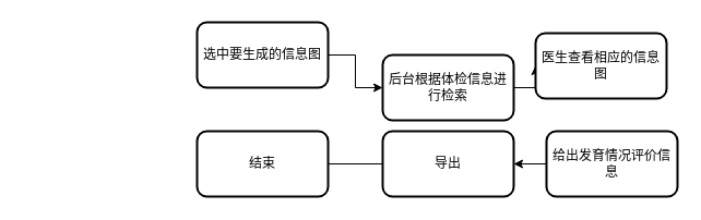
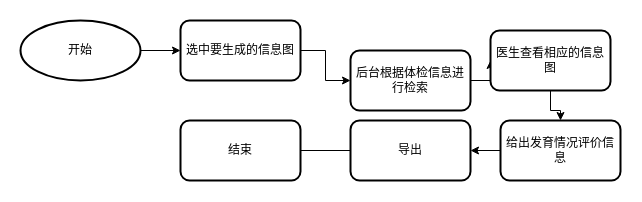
  <mxCell id="0" />
  <mxCell id="1" parent="0" />
+ <mxCell id="2" value="" style="edgeStyle=orthogonalEdgeStyle;rounded=0;orthogonalLoop=1;jettySize=auto;html=1;" edge="1" parent="1" source="3" target="5"><mxGeometry relative="1" as="geometry" /></mxCell>
+ <mxCell id="3" value="开始" style="strokeWidth=2;html=1;shape=mxgraph.flowchart.start_1;whiteSpace=wrap;" vertex="1" parent="1"><mxGeometry x="20" y="20" width="120" height="60" as="geometry" /></mxCell>
  <mxCell id="4" value="" style="edgeStyle=orthogonalEdgeStyle;rounded=0;orthogonalLoop=1;jettySize=auto;html=1;" edge="1" parent="1" source="5" target="7"><mxGeometry relative="1" as="geometry" /></mxCell>
  <mxCell id="5" value="选中要生成的信息图" style="rounded=1;whiteSpace=wrap;html=1;strokeWidth=2;" vertex="1" parent="1"><mxGeometry x="180" y="20" width="120" height="60" as="geometry" /></mxCell>
  <mxCell id="6" value="" style="edgeStyle=orthogonalEdgeStyle;rounded=0;orthogonalLoop=1;jettySize=auto;html=1;" edge="1" parent="1" source="7" target="9"><mxGeometry relative="1" as="geometry" /></mxCell>
  <mxCell id="7" value="后台根据体检信息进行检索" style="rounded=1;whiteSpace=wrap;html=1;strokeWidth=2;" vertex="1" parent="1"><mxGeometry x="350" y="50" width="120" height="60" as="geometry" /></mxCell>
+ <mxCell id="8" value="" style="edgeStyle=orthogonalEdgeStyle;rounded=0;orthogonalLoop=1;jettySize=auto;html=1;" edge="1" parent="1" source="9" target="11"><mxGeometry relative="1" as="geometry" /></mxCell>
  <mxCell id="9" value="医生查看相应的信息图" style="rounded=1;whiteSpace=wrap;html=1;strokeWidth=2;" vertex="1" parent="1"><mxGeometry x="490" y="30" width="120" height="60" as="geometry" /></mxCell>
  <mxCell id="10" value="" style="edgeStyle=orthogonalEdgeStyle;rounded=0;orthogonalLoop=1;jettySize=auto;html=1;" edge="1" parent="1" source="11" target="13"><mxGeometry relative="1" as="geometry" /></mxCell>
  <mxCell id="11" value="给出发育情况评价信息" style="rounded=1;whiteSpace=wrap;html=1;strokeWidth=2;" vertex="1" parent="1"><mxGeometry x="500" y="120" width="120" height="60" as="geometry" /></mxCell>
  <mxCell id="12" value="" style="edgeStyle=orthogonalEdgeStyle;rounded=0;orthogonalLoop=1;jettySize=auto;html=1;endArrow=none;" edge="1" parent="1" source="13" target="14"><mxGeometry relative="1" as="geometry" /></mxCell>
  <mxCell id="13" value="导出" style="rounded=1;whiteSpace=wrap;html=1;strokeWidth=2;" vertex="1" parent="1"><mxGeometry x="350" y="120" width="120" height="60" as="geometry" /></mxCell>
  <mxCell id="14" value="结束" style="rounded=1;whiteSpace=wrap;html=1;strokeWidth=2;" vertex="1" parent="1"><mxGeometry x="180" y="120" width="120" height="60" as="geometry" /></mxCell>
